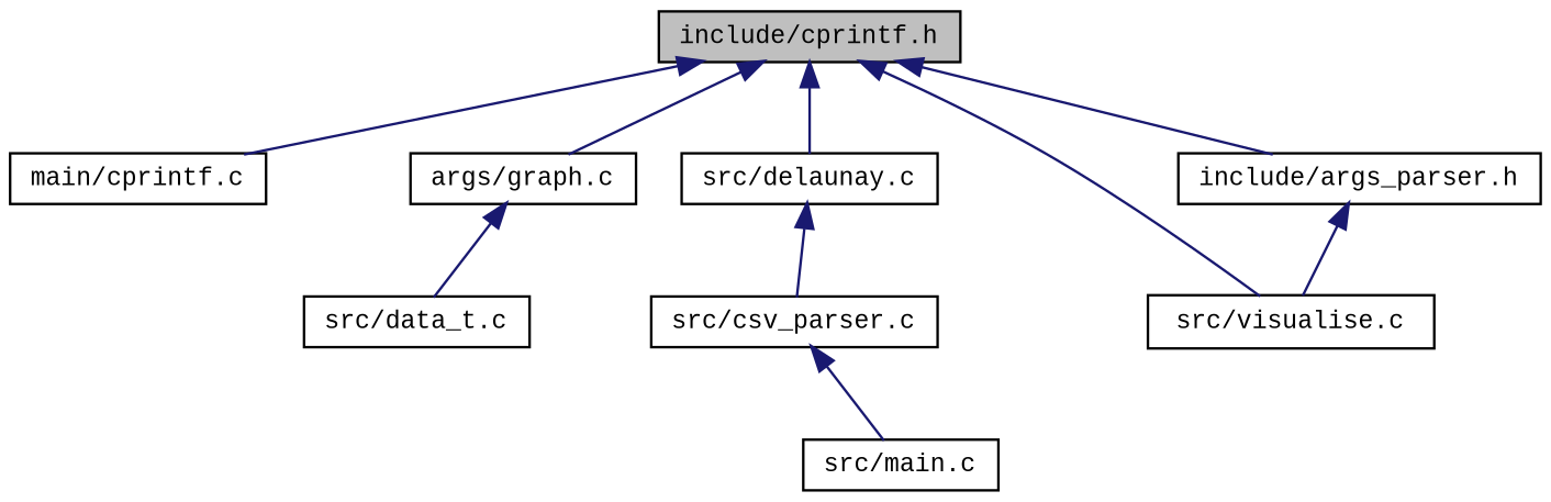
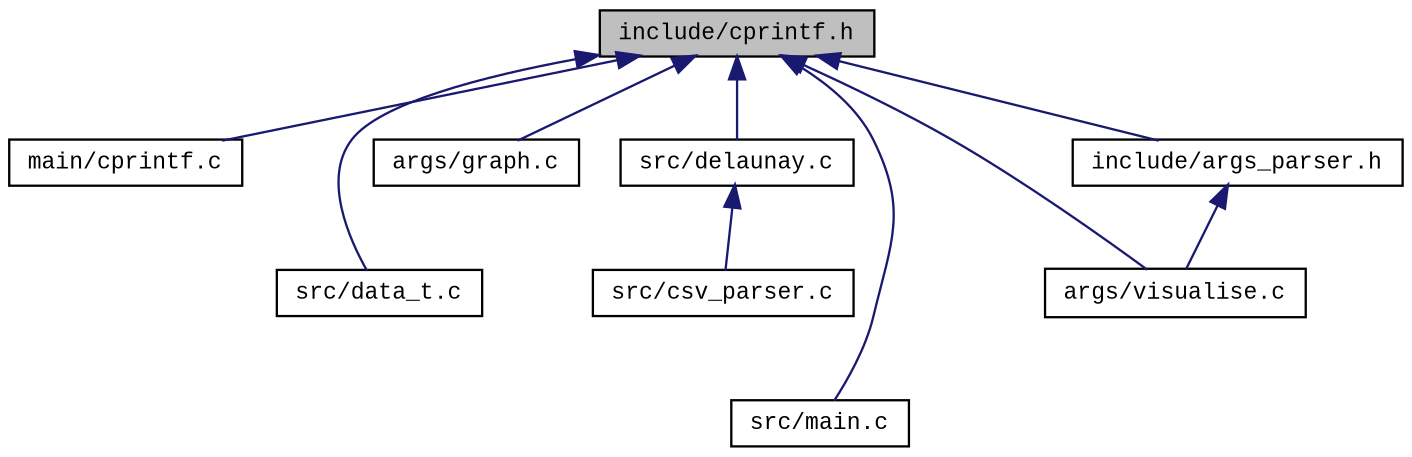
  digraph {
    fontname="Liberation Mono"
    node [color=black fillcolor=white fontname="Liberation Mono" fontsize=10 shape=record style=filled]
    edge [color=midnightblue dir=back fontname="Liberation Mono" fontsize=10 labelfontname=Helvetica labelfontsize=10 style=solid]
    n1 [fillcolor=grey75 fontcolor=black height=0.2 label="include/cprintf.h" width=0.4]
    n2 [height=0.2 label="main/cprintf.c" width=0.4]
    n3 [height=0.2 label="src/data_t.c" width=0.4]
    n4 [height=0.2 label="src/delaunay.c" width=0.4]
    n5 [height=0.2 label="args/graph.c" width=0.4]
    n6 [height=0.2 label="src/main.c" width=0.4]
-   n7 [height=0.2 label="src/visualise.c" width=0.4]
+   n7 [height=0.2 label="args/visualise.c" width=0.4]
    n8 [height=0.2 label="include/args_parser.h" width=0.4]
    n9 [height=0.2 label="src/csv_parser.c" width=0.4]
    n1 -> n2
-   n5 -> n3
+   n1 -> n3
    n1 -> n4
    n1 -> n5
-   n9 -> n6
+   n1 -> n6
    n1 -> n7
    n1 -> n8
    n4 -> n9
    n8 -> n7
  }
